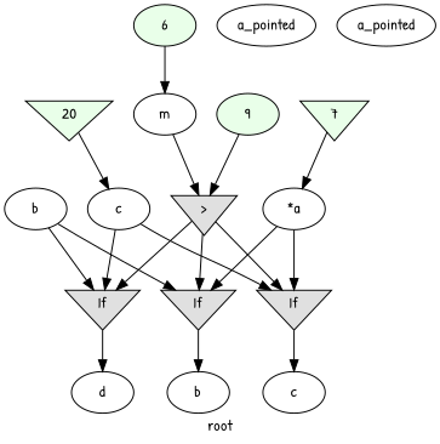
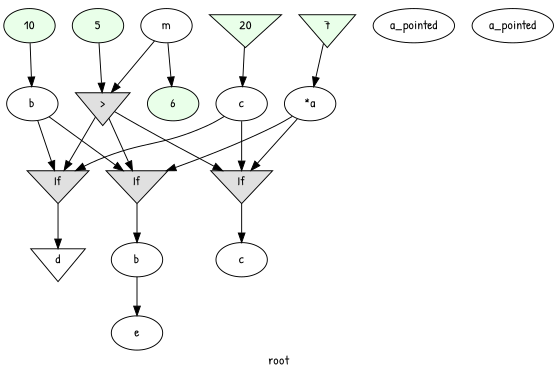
  digraph {
    fontname="Patrick Hand"
    label=root
    rankdir=TB
    node [fontname="Patrick Hand" startingline=19]
    edge [fontname="Patrick Hand"]
+   n1 [fillcolor="#E9FFE9" label=10 startingline=5 style=filled]
    n2 [label=b startingline=5]
    n3 [fillcolor="#E0E0E0" label=If shape=invtriangle startingline=18 style=filled]
    n4 [fillcolor="#E0E0E0" label=If shape=invtriangle style=filled]
-   n5 [label=d startingline=18]
+   n5 [label=d startingline=18 shape=invtriangle]
    n6 [label=b]
    n7 [fillcolor="#E9FFE9" label=20 shape=invtriangle startingline=6 style=filled]
    n8 [label=c startingline=6]
    n9 [fillcolor="#E0E0E0" label=If shape=invtriangle style=filled]
    n10 [label=c]
    n11 [fillcolor="#E9FFE9" label=6 startingline=8 style=filled]
    n12 [label=m startingline=8]
    n13 [fillcolor="#E0E0E0" label=">" shape=invtriangle startingline=15 style=filled]
    n14 [label=a_pointed startingline=11]
    n15 [label=a_pointed startingline=15]
-   n16 [fillcolor="#E9FFE9" label=9 startingline=15 style=filled]
+   n16 [fillcolor="#E9FFE9" label=5 startingline=15 style=filled]
    n17 [fillcolor="#E9FFE9" label=7 shape=invtriangle style=filled]
    n18 [label="*a"]
+   n19 [label=e startingline=20]
+   n1 -> n2
    n2 -> n3
    n2 -> n4
    n3 -> n5
    n4 -> n6
+   n6 -> n19
    n7 -> n8
    n8 -> n3
    n8 -> n9
    n9 -> n10
-   n11 -> n12
+   n12 -> n11
    n12 -> n13
    n13 -> n3
    n13 -> n4
    n13 -> n9
    n16 -> n13
    n17 -> n18
    n18 -> n4
    n18 -> n9
  }
